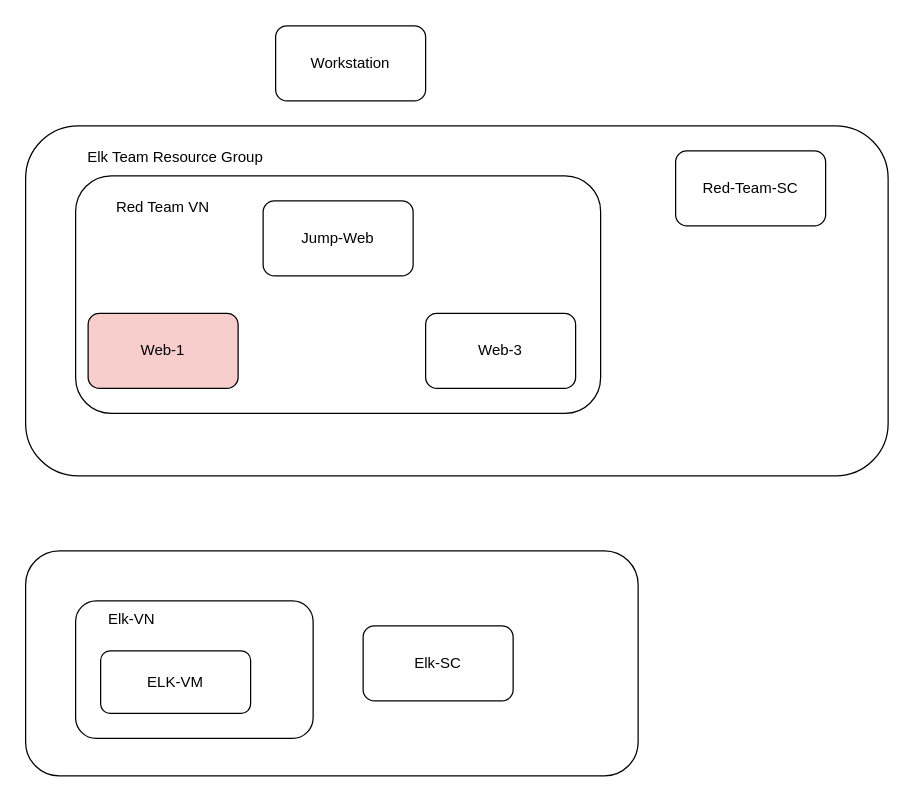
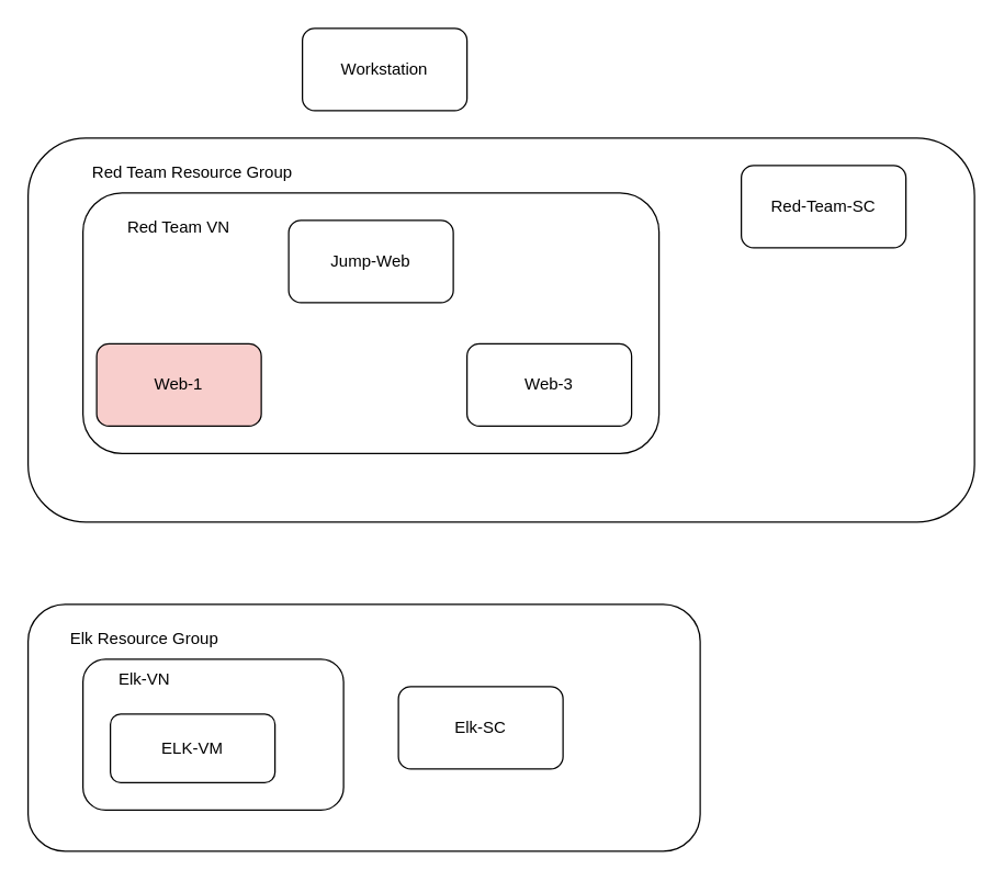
  <mxCell id="0" />
  <mxCell id="1" parent="0" />
  <mxCell id="2" value="Workstation" style="rounded=1;whiteSpace=wrap;html=1;" parent="1" vertex="1"><mxGeometry x="220" y="20" width="120" height="60" as="geometry" /></mxCell>
  <mxCell id="3" value="" style="rounded=1;whiteSpace=wrap;html=1;" parent="1" vertex="1"><mxGeometry x="20" y="100" width="690" height="280" as="geometry" /></mxCell>
- <mxCell id="4" value="Elk Team Resource Group" style="text;html=1;strokeColor=none;fillColor=none;align=center;verticalAlign=middle;whiteSpace=wrap;rounded=0;" parent="1" vertex="1"><mxGeometry x="40" y="110" width="200" height="30" as="geometry" /></mxCell>
+ <mxCell id="4" value="Red Team Resource Group" style="text;html=1;strokeColor=none;fillColor=none;align=center;verticalAlign=middle;whiteSpace=wrap;rounded=0;" parent="1" vertex="1"><mxGeometry x="40" y="110" width="200" height="30" as="geometry" /></mxCell>
  <mxCell id="5" value="" style="rounded=1;whiteSpace=wrap;html=1;" parent="1" vertex="1"><mxGeometry x="60" y="140" width="420" height="190" as="geometry" /></mxCell>
  <mxCell id="6" value="" style="rounded=1;whiteSpace=wrap;html=1;" parent="1" vertex="1"><mxGeometry x="20" y="440" width="490" height="180" as="geometry" /></mxCell>
+ <mxCell id="7" value="Elk Resource Group" style="text;html=1;strokeColor=none;fillColor=none;align=center;verticalAlign=middle;whiteSpace=wrap;rounded=0;" parent="1" vertex="1"><mxGeometry x="40" y="450" width="130" height="30" as="geometry" /></mxCell>
  <mxCell id="8" value="Red Team VN" style="text;html=1;strokeColor=none;fillColor=none;align=center;verticalAlign=middle;whiteSpace=wrap;rounded=0;" parent="1" vertex="1"><mxGeometry x="80" y="150" width="100" height="30" as="geometry" /></mxCell>
  <mxCell id="9" value="Web-1" style="rounded=1;whiteSpace=wrap;html=1;fillColor=#f8cecc;" parent="1" vertex="1"><mxGeometry x="70" y="250" width="120" height="60" as="geometry" /></mxCell>
  <mxCell id="10" value="Web-3" style="rounded=1;whiteSpace=wrap;html=1;" parent="1" vertex="1"><mxGeometry x="340" y="250" width="120" height="60" as="geometry" /></mxCell>
  <mxCell id="11" value="Red-Team-SC" style="rounded=1;whiteSpace=wrap;html=1;" parent="1" vertex="1"><mxGeometry x="540" y="120" width="120" height="60" as="geometry" /></mxCell>
  <mxCell id="12" value="" style="rounded=1;whiteSpace=wrap;html=1;" parent="1" vertex="1"><mxGeometry x="60" y="480" width="190" height="110" as="geometry" /></mxCell>
  <mxCell id="13" value="ELK-VM" style="rounded=1;whiteSpace=wrap;html=1;" parent="1" vertex="1"><mxGeometry x="80" y="520" width="120" height="50" as="geometry" /></mxCell>
  <mxCell id="14" value="Elk-VN" style="text;html=1;strokeColor=none;fillColor=none;align=center;verticalAlign=middle;whiteSpace=wrap;rounded=0;" parent="1" vertex="1"><mxGeometry x="60" y="480" width="90" height="30" as="geometry" /></mxCell>
  <mxCell id="15" value="Elk-SC" style="rounded=1;whiteSpace=wrap;html=1;" parent="1" vertex="1"><mxGeometry x="290" y="500" width="120" height="60" as="geometry" /></mxCell>
  <mxCell id="16" value="Jump-Web" style="rounded=1;whiteSpace=wrap;html=1;" parent="1" vertex="1"><mxGeometry x="210" y="160" width="120" height="60" as="geometry" /></mxCell>
